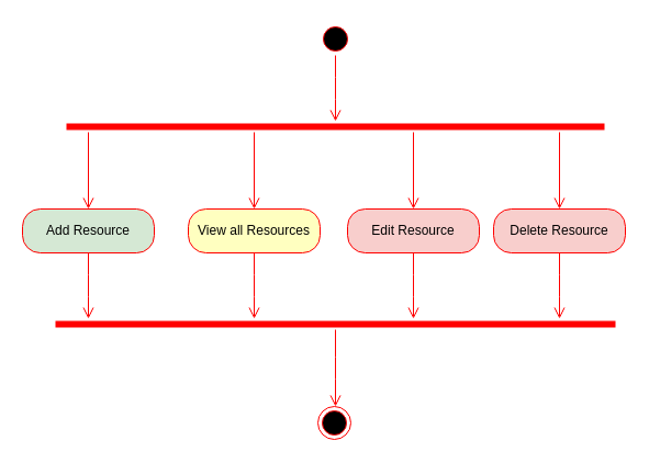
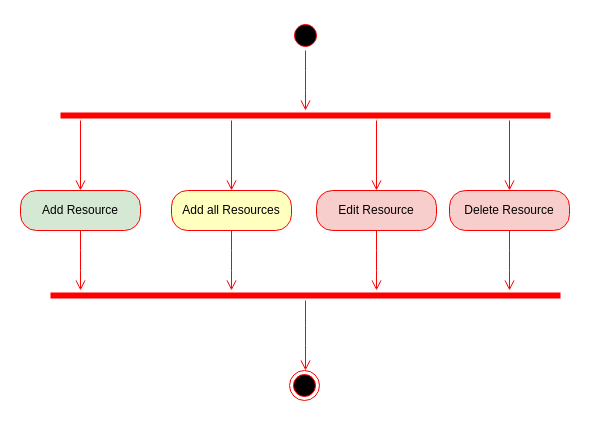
  <mxCell id="0" />
  <mxCell id="1" parent="0" />
  <mxCell id="2" value="" style="ellipse;html=1;shape=startState;fillColor=#000000;strokeColor=#ff0000;" vertex="1" parent="1"><mxGeometry x="290" y="20" width="30" height="30" as="geometry" /></mxCell>
  <mxCell id="3" value="" style="edgeStyle=orthogonalEdgeStyle;html=1;verticalAlign=bottom;endArrow=open;endSize=8;strokeColor=#ff0000;" edge="1" source="2" parent="1"><mxGeometry relative="1" as="geometry"><mxPoint x="305" y="110" as="targetPoint" /></mxGeometry></mxCell>
  <mxCell id="4" value="" style="shape=line;html=1;strokeWidth=6;strokeColor=#ff0000;" vertex="1" parent="1"><mxGeometry x="60" y="110" width="490" height="10" as="geometry" /></mxCell>
  <mxCell id="5" value="" style="edgeStyle=orthogonalEdgeStyle;html=1;verticalAlign=bottom;endArrow=open;endSize=8;strokeColor=#ff0000;" edge="1" parent="1"><mxGeometry relative="1" as="geometry"><mxPoint x="231" y="190" as="targetPoint" /><mxPoint x="231" y="120" as="sourcePoint" /></mxGeometry></mxCell>
  <mxCell id="6" value="" style="ellipse;html=1;shape=endState;fillColor=#000000;strokeColor=#ff0000;" vertex="1" parent="1"><mxGeometry x="289" y="370" width="30" height="30" as="geometry" /></mxCell>
- <mxCell id="7" value="View all Resources" style="rounded=1;whiteSpace=wrap;html=1;arcSize=40;fontColor=#000000;fillColor=#ffffc0;strokeColor=#ff0000;" vertex="1" parent="1"><mxGeometry x="171" y="190" width="120" height="40" as="geometry" /></mxCell>
+ <mxCell id="7" value="Add all Resources" style="rounded=1;whiteSpace=wrap;html=1;arcSize=40;fontColor=#000000;fillColor=#ffffc0;strokeColor=#ff0000;" vertex="1" parent="1"><mxGeometry x="171" y="190" width="120" height="40" as="geometry" /></mxCell>
  <mxCell id="8" value="" style="edgeStyle=orthogonalEdgeStyle;html=1;verticalAlign=bottom;endArrow=open;endSize=8;strokeColor=#ff0000;" edge="1" source="7" parent="1"><mxGeometry relative="1" as="geometry"><mxPoint x="231" y="290" as="targetPoint" /></mxGeometry></mxCell>
  <mxCell id="9" value="" style="shape=line;html=1;strokeWidth=6;strokeColor=#ff0000;" vertex="1" parent="1"><mxGeometry x="50" y="290" width="510" height="10" as="geometry" /></mxCell>
  <mxCell id="10" value="" style="edgeStyle=orthogonalEdgeStyle;html=1;verticalAlign=bottom;endArrow=open;endSize=8;strokeColor=#ff0000;" edge="1" source="9" parent="1"><mxGeometry relative="1" as="geometry"><mxPoint x="305" y="370" as="targetPoint" /></mxGeometry></mxCell>
  <mxCell id="11" value="" style="edgeStyle=orthogonalEdgeStyle;html=1;verticalAlign=bottom;endArrow=open;endSize=8;strokeColor=#ff0000;" edge="1" parent="1"><mxGeometry relative="1" as="geometry"><mxPoint x="376" y="190" as="targetPoint" /><mxPoint x="376" y="120" as="sourcePoint" /></mxGeometry></mxCell>
  <mxCell id="12" value="Edit Resource" style="rounded=1;whiteSpace=wrap;html=1;arcSize=40;fontColor=#000000;fillColor=#f8cecc;strokeColor=#ff0000;" vertex="1" parent="1"><mxGeometry x="316" y="190" width="120" height="40" as="geometry" /></mxCell>
  <mxCell id="13" value="" style="edgeStyle=orthogonalEdgeStyle;html=1;verticalAlign=bottom;endArrow=open;endSize=8;strokeColor=#ff0000;" edge="1" source="12" parent="1"><mxGeometry relative="1" as="geometry"><mxPoint x="376" y="290" as="targetPoint" /></mxGeometry></mxCell>
  <mxCell id="14" value="" style="edgeStyle=orthogonalEdgeStyle;html=1;verticalAlign=bottom;endArrow=open;endSize=8;strokeColor=#ff0000;" edge="1" parent="1"><mxGeometry relative="1" as="geometry"><mxPoint x="80" y="190" as="targetPoint" /><mxPoint x="80" y="120" as="sourcePoint" /></mxGeometry></mxCell>
  <mxCell id="15" value="Add Resource" style="rounded=1;whiteSpace=wrap;html=1;arcSize=40;fontColor=#000000;fillColor=#d5e8d4;strokeColor=#ff0000;" vertex="1" parent="1"><mxGeometry x="20" y="190" width="120" height="40" as="geometry" /></mxCell>
  <mxCell id="16" value="" style="edgeStyle=orthogonalEdgeStyle;html=1;verticalAlign=bottom;endArrow=open;endSize=8;strokeColor=#ff0000;" edge="1" source="15" parent="1"><mxGeometry relative="1" as="geometry"><mxPoint x="80" y="290" as="targetPoint" /></mxGeometry></mxCell>
  <mxCell id="17" value="" style="edgeStyle=orthogonalEdgeStyle;html=1;verticalAlign=bottom;endArrow=open;endSize=8;strokeColor=#ff0000;" edge="1" parent="1"><mxGeometry relative="1" as="geometry"><mxPoint x="509" y="190" as="targetPoint" /><mxPoint x="509" y="120" as="sourcePoint" /></mxGeometry></mxCell>
  <mxCell id="18" value="Delete Resource" style="rounded=1;whiteSpace=wrap;html=1;arcSize=40;fontColor=#000000;fillColor=#f8cecc;strokeColor=#ff0000;" vertex="1" parent="1"><mxGeometry x="449" y="190" width="120" height="40" as="geometry" /></mxCell>
  <mxCell id="19" value="" style="edgeStyle=orthogonalEdgeStyle;html=1;verticalAlign=bottom;endArrow=open;endSize=8;strokeColor=#ff0000;" edge="1" source="18" parent="1"><mxGeometry relative="1" as="geometry"><mxPoint x="509" y="290" as="targetPoint" /></mxGeometry></mxCell>
